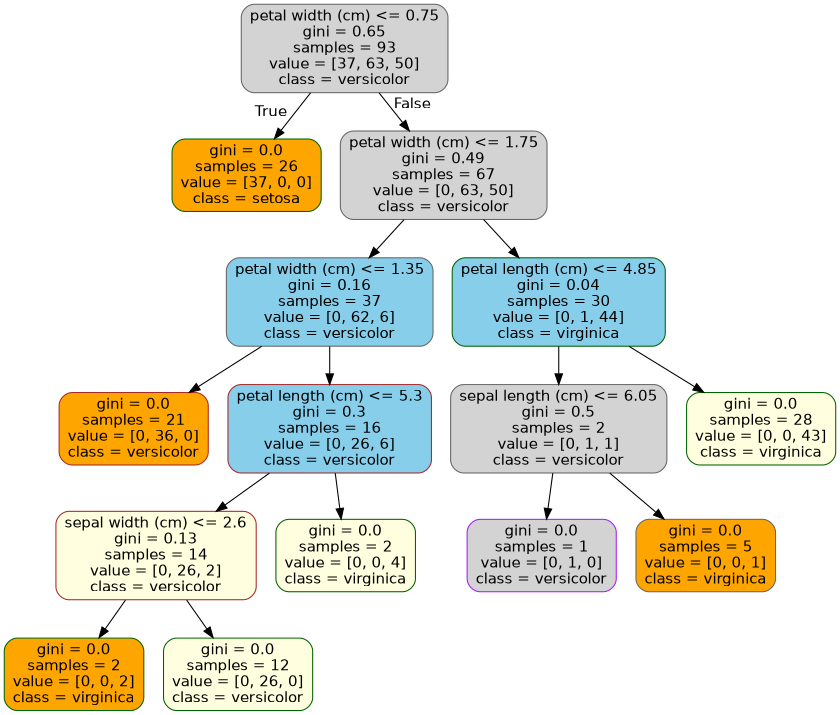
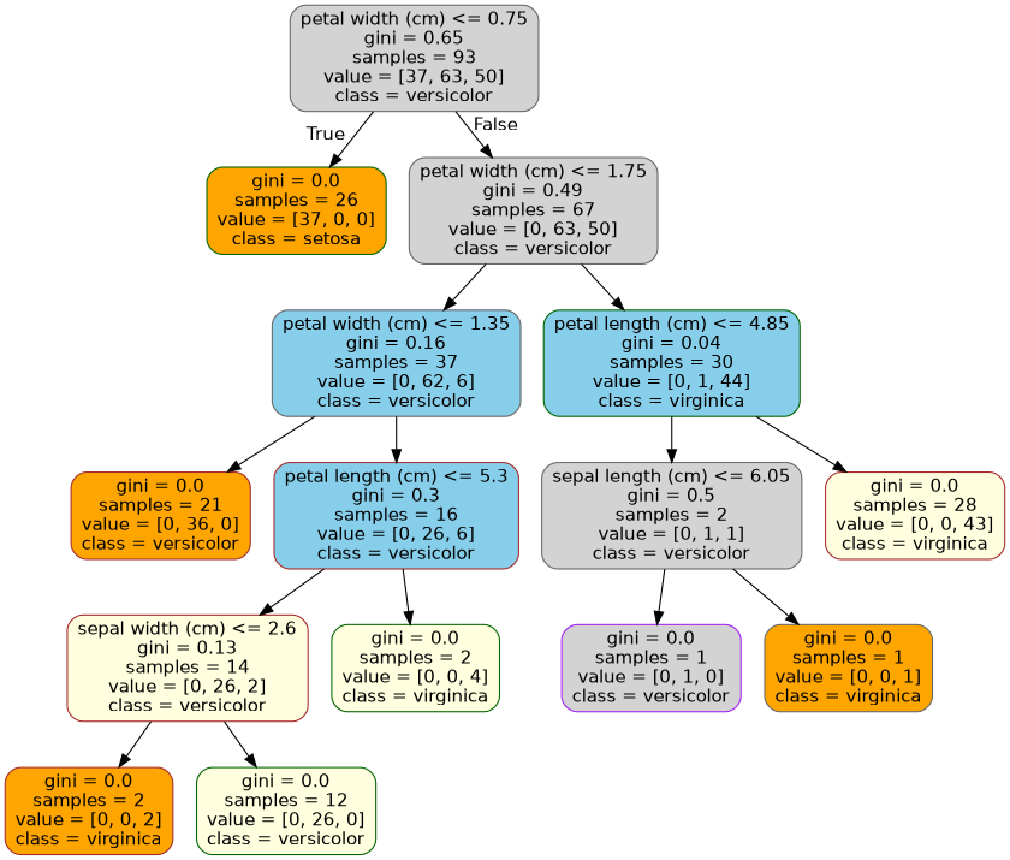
  digraph {
    node [color=gray40 fillcolor=lightgrey fontname=helvetica shape=box style="filled, rounded"]
    edge [fontname=helvetica]
    n1 [label="petal width (cm) <= 0.75\ngini = 0.65\nsamples = 93\nvalue = [37, 63, 50]\nclass = versicolor"]
    n2 [color=darkgreen fillcolor=orange label="gini = 0.0\nsamples = 26\nvalue = [37, 0, 0]\nclass = setosa"]
    n3 [label="petal width (cm) <= 1.75\ngini = 0.49\nsamples = 67\nvalue = [0, 63, 50]\nclass = versicolor"]
    n4 [fillcolor=skyblue label="petal width (cm) <= 1.35\ngini = 0.16\nsamples = 37\nvalue = [0, 62, 6]\nclass = versicolor"]
    n5 [color=darkgreen fillcolor=skyblue label="petal length (cm) <= 4.85\ngini = 0.04\nsamples = 30\nvalue = [0, 1, 44]\nclass = virginica"]
    n6 [color=brown fillcolor=orange label="gini = 0.0\nsamples = 21\nvalue = [0, 36, 0]\nclass = versicolor"]
    n7 [color=brown fillcolor=skyblue label="petal length (cm) <= 5.3\ngini = 0.3\nsamples = 16\nvalue = [0, 26, 6]\nclass = versicolor"]
    n8 [label="sepal length (cm) <= 6.05\ngini = 0.5\nsamples = 2\nvalue = [0, 1, 1]\nclass = versicolor"]
-   n9 [color=darkgreen fillcolor=lightyellow label="gini = 0.0\nsamples = 28\nvalue = [0, 0, 43]\nclass = virginica"]
+   n9 [color=brown fillcolor=lightyellow label="gini = 0.0\nsamples = 28\nvalue = [0, 0, 43]\nclass = virginica"]
    n10 [color=brown fillcolor=lightyellow label="sepal width (cm) <= 2.6\ngini = 0.13\nsamples = 14\nvalue = [0, 26, 2]\nclass = versicolor"]
    n11 [color=darkgreen fillcolor=lightyellow label="gini = 0.0\nsamples = 2\nvalue = [0, 0, 4]\nclass = virginica"]
-   n12 [color=darkgreen fillcolor=orange label="gini = 0.0\nsamples = 2\nvalue = [0, 0, 2]\nclass = virginica"]
+   n12 [color=brown fillcolor=orange label="gini = 0.0\nsamples = 2\nvalue = [0, 0, 2]\nclass = virginica"]
    n13 [color=darkgreen fillcolor=lightyellow label="gini = 0.0\nsamples = 12\nvalue = [0, 26, 0]\nclass = versicolor"]
    n14 [color=purple label="gini = 0.0\nsamples = 1\nvalue = [0, 1, 0]\nclass = versicolor"]
-   n15 [fillcolor=orange label="gini = 0.0\nsamples = 5\nvalue = [0, 0, 1]\nclass = virginica"]
+   n15 [fillcolor=orange label="gini = 0.0\nsamples = 1\nvalue = [0, 0, 1]\nclass = virginica"]
    n1 -> n2 [headlabel=True labelangle=45 labeldistance=2.5]
    n1 -> n3 [headlabel=False labelangle=-45 labeldistance=2.5]
    n3 -> n4
    n3 -> n5
    n4 -> n6
    n4 -> n7
    n5 -> n8
    n5 -> n9
    n7 -> n10
    n7 -> n11
    n8 -> n14
    n8 -> n15
    n10 -> n12
    n10 -> n13
  }
